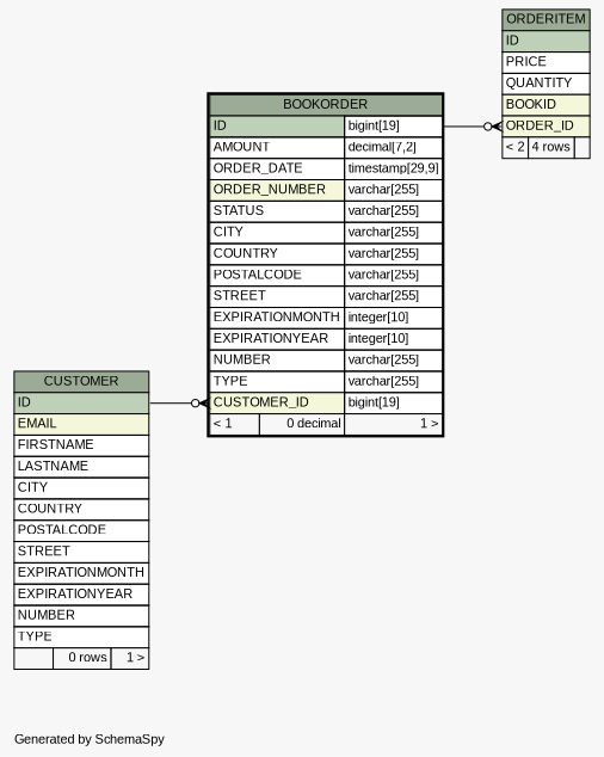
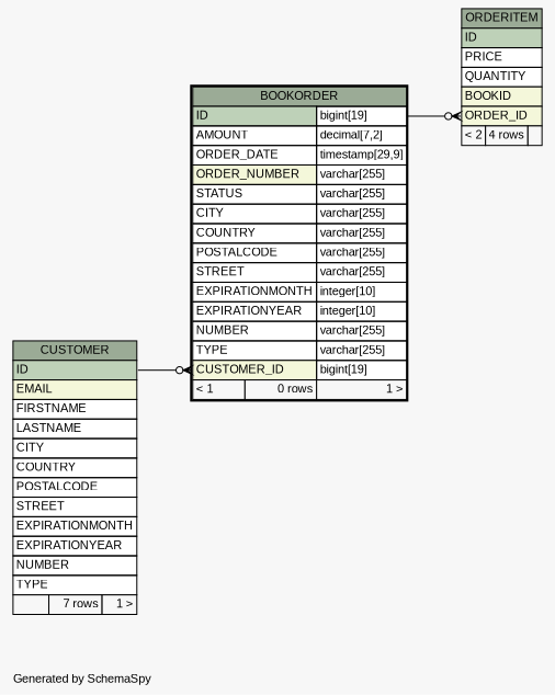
  digraph {
    bgcolor="#f7f7f7"
    fontname="Liberation Sans"
    fontsize=11
    label="\nGenerated by SchemaSpy"
    labeljust=l
    nodesep=0.18
    rankdir=RL
    ranksep=0.46
    node [fontname="Liberation Sans" fontsize=11 shape=plaintext]
    edge [arrowhead=none arrowsize=0.8 arrowtail=crowodot dir=back fontname="Liberation Sans"]
-   n1 [label=<     <TABLE BORDER="2" CELLBORDER="1" CELLSPACING="0" BGCOLOR="#ffffff">       <TR><TD COLSPAN="3" BGCOLOR="#9bab96" ALIGN="CENTER">BOOKORDER</TD></TR>       <TR><TD PORT="ID" COLSPAN="2" BGCOLOR="#bed1b8" ALIGN="LEFT">ID</TD><TD PORT="ID.type" ALIGN="LEFT">bigint[19]</TD></TR>       <TR><TD PORT="AMOUNT" COLSPAN="2" ALIGN="LEFT">AMOUNT</TD><TD PORT="AMOUNT.type" ALIGN="LEFT">decimal[7,2]</TD></TR>       <TR><TD PORT="ORDER_DATE" COLSPAN="2" ALIGN="LEFT">ORDER_DATE</TD><TD PORT="ORDER_DATE.type" ALIGN="LEFT">timestamp[29,9]</TD></TR>       <TR><TD PORT="ORDER_NUMBER" COLSPAN="2" BGCOLOR="#f4f7da" ALIGN="LEFT">ORDER_NUMBER</TD><TD PORT="ORDER_NUMBER.type" ALIGN="LEFT">varchar[255]</TD></TR>       <TR><TD PORT="STATUS" COLSPAN="2" ALIGN="LEFT">STATUS</TD><TD PORT="STATUS.type" ALIGN="LEFT">varchar[255]</TD></TR>       <TR><TD PORT="CITY" COLSPAN="2" ALIGN="LEFT">CITY</TD><TD PORT="CITY.type" ALIGN="LEFT">varchar[255]</TD></TR>       <TR><TD PORT="COUNTRY" COLSPAN="2" ALIGN="LEFT">COUNTRY</TD><TD PORT="COUNTRY.type" ALIGN="LEFT">varchar[255]</TD></TR>       <TR><TD PORT="POSTALCODE" COLSPAN="2" ALIGN="LEFT">POSTALCODE</TD><TD PORT="POSTALCODE.type" ALIGN="LEFT">varchar[255]</TD></TR>       <TR><TD PORT="STREET" COLSPAN="2" ALIGN="LEFT">STREET</TD><TD PORT="STREET.type" ALIGN="LEFT">varchar[255]</TD></TR>       <TR><TD PORT="EXPIRATIONMONTH" COLSPAN="2" ALIGN="LEFT">EXPIRATIONMONTH</TD><TD PORT="EXPIRATIONMONTH.type" ALIGN="LEFT">integer[10]</TD></TR>       <TR><TD PORT="EXPIRATIONYEAR" COLSPAN="2" ALIGN="LEFT">EXPIRATIONYEAR</TD><TD PORT="EXPIRATIONYEAR.type" ALIGN="LEFT">integer[10]</TD></TR>       <TR><TD PORT="NUMBER" COLSPAN="2" ALIGN="LEFT">NUMBER</TD><TD PORT="NUMBER.type" ALIGN="LEFT">varchar[255]</TD></TR>       <TR><TD PORT="TYPE" COLSPAN="2" ALIGN="LEFT">TYPE</TD><TD PORT="TYPE.type" ALIGN="LEFT">varchar[255]</TD></TR>       <TR><TD PORT="CUSTOMER_ID" COLSPAN="2" BGCOLOR="#f4f7da" ALIGN="LEFT">CUSTOMER_ID</TD><TD PORT="CUSTOMER_ID.type" ALIGN="LEFT">bigint[19]</TD></TR>       <TR><TD ALIGN="LEFT" BGCOLOR="#f7f7f7">&lt; 1</TD><TD ALIGN="RIGHT" BGCOLOR="#f7f7f7">0 decimal</TD><TD ALIGN="RIGHT" BGCOLOR="#f7f7f7">1 &gt;</TD></TR>     </TABLE>>]
-   n2 [label=<     <TABLE BORDER="0" CELLBORDER="1" CELLSPACING="0" BGCOLOR="#ffffff">       <TR><TD COLSPAN="3" BGCOLOR="#9bab96" ALIGN="CENTER">CUSTOMER</TD></TR>       <TR><TD PORT="ID" COLSPAN="3" BGCOLOR="#bed1b8" ALIGN="LEFT">ID</TD></TR>       <TR><TD PORT="EMAIL" COLSPAN="3" BGCOLOR="#f4f7da" ALIGN="LEFT">EMAIL</TD></TR>       <TR><TD PORT="FIRSTNAME" COLSPAN="3" ALIGN="LEFT">FIRSTNAME</TD></TR>       <TR><TD PORT="LASTNAME" COLSPAN="3" ALIGN="LEFT">LASTNAME</TD></TR>       <TR><TD PORT="CITY" COLSPAN="3" ALIGN="LEFT">CITY</TD></TR>       <TR><TD PORT="COUNTRY" COLSPAN="3" ALIGN="LEFT">COUNTRY</TD></TR>       <TR><TD PORT="POSTALCODE" COLSPAN="3" ALIGN="LEFT">POSTALCODE</TD></TR>       <TR><TD PORT="STREET" COLSPAN="3" ALIGN="LEFT">STREET</TD></TR>       <TR><TD PORT="EXPIRATIONMONTH" COLSPAN="3" ALIGN="LEFT">EXPIRATIONMONTH</TD></TR>       <TR><TD PORT="EXPIRATIONYEAR" COLSPAN="3" ALIGN="LEFT">EXPIRATIONYEAR</TD></TR>       <TR><TD PORT="NUMBER" COLSPAN="3" ALIGN="LEFT">NUMBER</TD></TR>       <TR><TD PORT="TYPE" COLSPAN="3" ALIGN="LEFT">TYPE</TD></TR>       <TR><TD ALIGN="LEFT" BGCOLOR="#f7f7f7">  </TD><TD ALIGN="RIGHT" BGCOLOR="#f7f7f7">0 rows</TD><TD ALIGN="RIGHT" BGCOLOR="#f7f7f7">1 &gt;</TD></TR>     </TABLE>>]
+   n1 [label=<     <TABLE BORDER="2" CELLBORDER="1" CELLSPACING="0" BGCOLOR="#ffffff">       <TR><TD COLSPAN="3" BGCOLOR="#9bab96" ALIGN="CENTER">BOOKORDER</TD></TR>       <TR><TD PORT="ID" COLSPAN="2" BGCOLOR="#bed1b8" ALIGN="LEFT">ID</TD><TD PORT="ID.type" ALIGN="LEFT">bigint[19]</TD></TR>       <TR><TD PORT="AMOUNT" COLSPAN="2" ALIGN="LEFT">AMOUNT</TD><TD PORT="AMOUNT.type" ALIGN="LEFT">decimal[7,2]</TD></TR>       <TR><TD PORT="ORDER_DATE" COLSPAN="2" ALIGN="LEFT">ORDER_DATE</TD><TD PORT="ORDER_DATE.type" ALIGN="LEFT">timestamp[29,9]</TD></TR>       <TR><TD PORT="ORDER_NUMBER" COLSPAN="2" BGCOLOR="#f4f7da" ALIGN="LEFT">ORDER_NUMBER</TD><TD PORT="ORDER_NUMBER.type" ALIGN="LEFT">varchar[255]</TD></TR>       <TR><TD PORT="STATUS" COLSPAN="2" ALIGN="LEFT">STATUS</TD><TD PORT="STATUS.type" ALIGN="LEFT">varchar[255]</TD></TR>       <TR><TD PORT="CITY" COLSPAN="2" ALIGN="LEFT">CITY</TD><TD PORT="CITY.type" ALIGN="LEFT">varchar[255]</TD></TR>       <TR><TD PORT="COUNTRY" COLSPAN="2" ALIGN="LEFT">COUNTRY</TD><TD PORT="COUNTRY.type" ALIGN="LEFT">varchar[255]</TD></TR>       <TR><TD PORT="POSTALCODE" COLSPAN="2" ALIGN="LEFT">POSTALCODE</TD><TD PORT="POSTALCODE.type" ALIGN="LEFT">varchar[255]</TD></TR>       <TR><TD PORT="STREET" COLSPAN="2" ALIGN="LEFT">STREET</TD><TD PORT="STREET.type" ALIGN="LEFT">varchar[255]</TD></TR>       <TR><TD PORT="EXPIRATIONMONTH" COLSPAN="2" ALIGN="LEFT">EXPIRATIONMONTH</TD><TD PORT="EXPIRATIONMONTH.type" ALIGN="LEFT">integer[10]</TD></TR>       <TR><TD PORT="EXPIRATIONYEAR" COLSPAN="2" ALIGN="LEFT">EXPIRATIONYEAR</TD><TD PORT="EXPIRATIONYEAR.type" ALIGN="LEFT">integer[10]</TD></TR>       <TR><TD PORT="NUMBER" COLSPAN="2" ALIGN="LEFT">NUMBER</TD><TD PORT="NUMBER.type" ALIGN="LEFT">varchar[255]</TD></TR>       <TR><TD PORT="TYPE" COLSPAN="2" ALIGN="LEFT">TYPE</TD><TD PORT="TYPE.type" ALIGN="LEFT">varchar[255]</TD></TR>       <TR><TD PORT="CUSTOMER_ID" COLSPAN="2" BGCOLOR="#f4f7da" ALIGN="LEFT">CUSTOMER_ID</TD><TD PORT="CUSTOMER_ID.type" ALIGN="LEFT">bigint[19]</TD></TR>       <TR><TD ALIGN="LEFT" BGCOLOR="#f7f7f7">&lt; 1</TD><TD ALIGN="RIGHT" BGCOLOR="#f7f7f7">0 rows</TD><TD ALIGN="RIGHT" BGCOLOR="#f7f7f7">1 &gt;</TD></TR>     </TABLE>>]
+   n2 [label=<     <TABLE BORDER="0" CELLBORDER="1" CELLSPACING="0" BGCOLOR="#ffffff">       <TR><TD COLSPAN="3" BGCOLOR="#9bab96" ALIGN="CENTER">CUSTOMER</TD></TR>       <TR><TD PORT="ID" COLSPAN="3" BGCOLOR="#bed1b8" ALIGN="LEFT">ID</TD></TR>       <TR><TD PORT="EMAIL" COLSPAN="3" BGCOLOR="#f4f7da" ALIGN="LEFT">EMAIL</TD></TR>       <TR><TD PORT="FIRSTNAME" COLSPAN="3" ALIGN="LEFT">FIRSTNAME</TD></TR>       <TR><TD PORT="LASTNAME" COLSPAN="3" ALIGN="LEFT">LASTNAME</TD></TR>       <TR><TD PORT="CITY" COLSPAN="3" ALIGN="LEFT">CITY</TD></TR>       <TR><TD PORT="COUNTRY" COLSPAN="3" ALIGN="LEFT">COUNTRY</TD></TR>       <TR><TD PORT="POSTALCODE" COLSPAN="3" ALIGN="LEFT">POSTALCODE</TD></TR>       <TR><TD PORT="STREET" COLSPAN="3" ALIGN="LEFT">STREET</TD></TR>       <TR><TD PORT="EXPIRATIONMONTH" COLSPAN="3" ALIGN="LEFT">EXPIRATIONMONTH</TD></TR>       <TR><TD PORT="EXPIRATIONYEAR" COLSPAN="3" ALIGN="LEFT">EXPIRATIONYEAR</TD></TR>       <TR><TD PORT="NUMBER" COLSPAN="3" ALIGN="LEFT">NUMBER</TD></TR>       <TR><TD PORT="TYPE" COLSPAN="3" ALIGN="LEFT">TYPE</TD></TR>       <TR><TD ALIGN="LEFT" BGCOLOR="#f7f7f7">  </TD><TD ALIGN="RIGHT" BGCOLOR="#f7f7f7">7 rows</TD><TD ALIGN="RIGHT" BGCOLOR="#f7f7f7">1 &gt;</TD></TR>     </TABLE>>]
    n3 [label=<     <TABLE BORDER="0" CELLBORDER="1" CELLSPACING="0" BGCOLOR="#ffffff">       <TR><TD COLSPAN="3" BGCOLOR="#9bab96" ALIGN="CENTER">ORDERITEM</TD></TR>       <TR><TD PORT="ID" COLSPAN="3" BGCOLOR="#bed1b8" ALIGN="LEFT">ID</TD></TR>       <TR><TD PORT="PRICE" COLSPAN="3" ALIGN="LEFT">PRICE</TD></TR>       <TR><TD PORT="QUANTITY" COLSPAN="3" ALIGN="LEFT">QUANTITY</TD></TR>       <TR><TD PORT="BOOKID" COLSPAN="3" BGCOLOR="#f4f7da" ALIGN="LEFT">BOOKID</TD></TR>       <TR><TD PORT="ORDER_ID" COLSPAN="3" BGCOLOR="#f4f7da" ALIGN="LEFT">ORDER_ID</TD></TR>       <TR><TD ALIGN="LEFT" BGCOLOR="#f7f7f7">&lt; 2</TD><TD ALIGN="RIGHT" BGCOLOR="#f7f7f7">4 rows</TD><TD ALIGN="RIGHT" BGCOLOR="#f7f7f7">  </TD></TR>     </TABLE>>]
    n1 -> n2 [headport="ID:e" tailport="CUSTOMER_ID:w"]
    n3 -> n1 [headport="ID.type:e" tailport="ORDER_ID:w"]
  }
